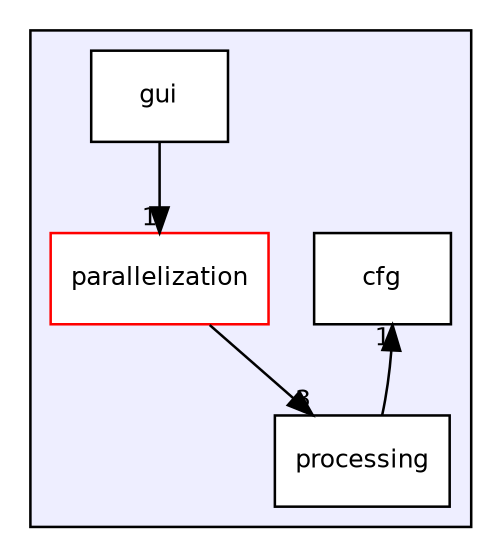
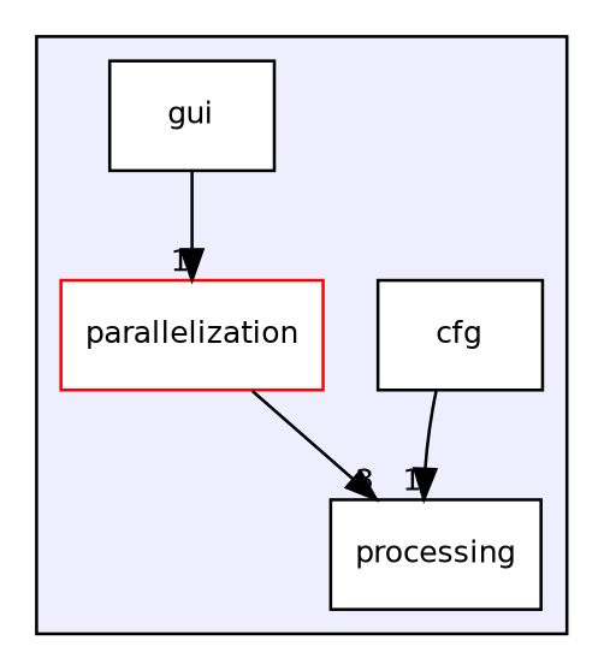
  digraph {
    compound=true
    node [color=black fillcolor=white fontname=Helvetica fontsize=10 shape=box style=filled]
    edge [headlabel=1 labeldistance=1.5 labelfontname=Helvetica labelfontsize=10]
    n1 [label=cfg]
    n2 [label=gui]
    n3 [color=red label=parallelization]
    n4 [label=processing]
    subgraph cluster_1 {
      bgcolor="#eeeeff"
      pencolor=black
      n1
      n2
      n3
      n4
    }
-   n4 -> n1
+   n1 -> n4
    n2 -> n3
    n3 -> n4 [headlabel=3]
  }
